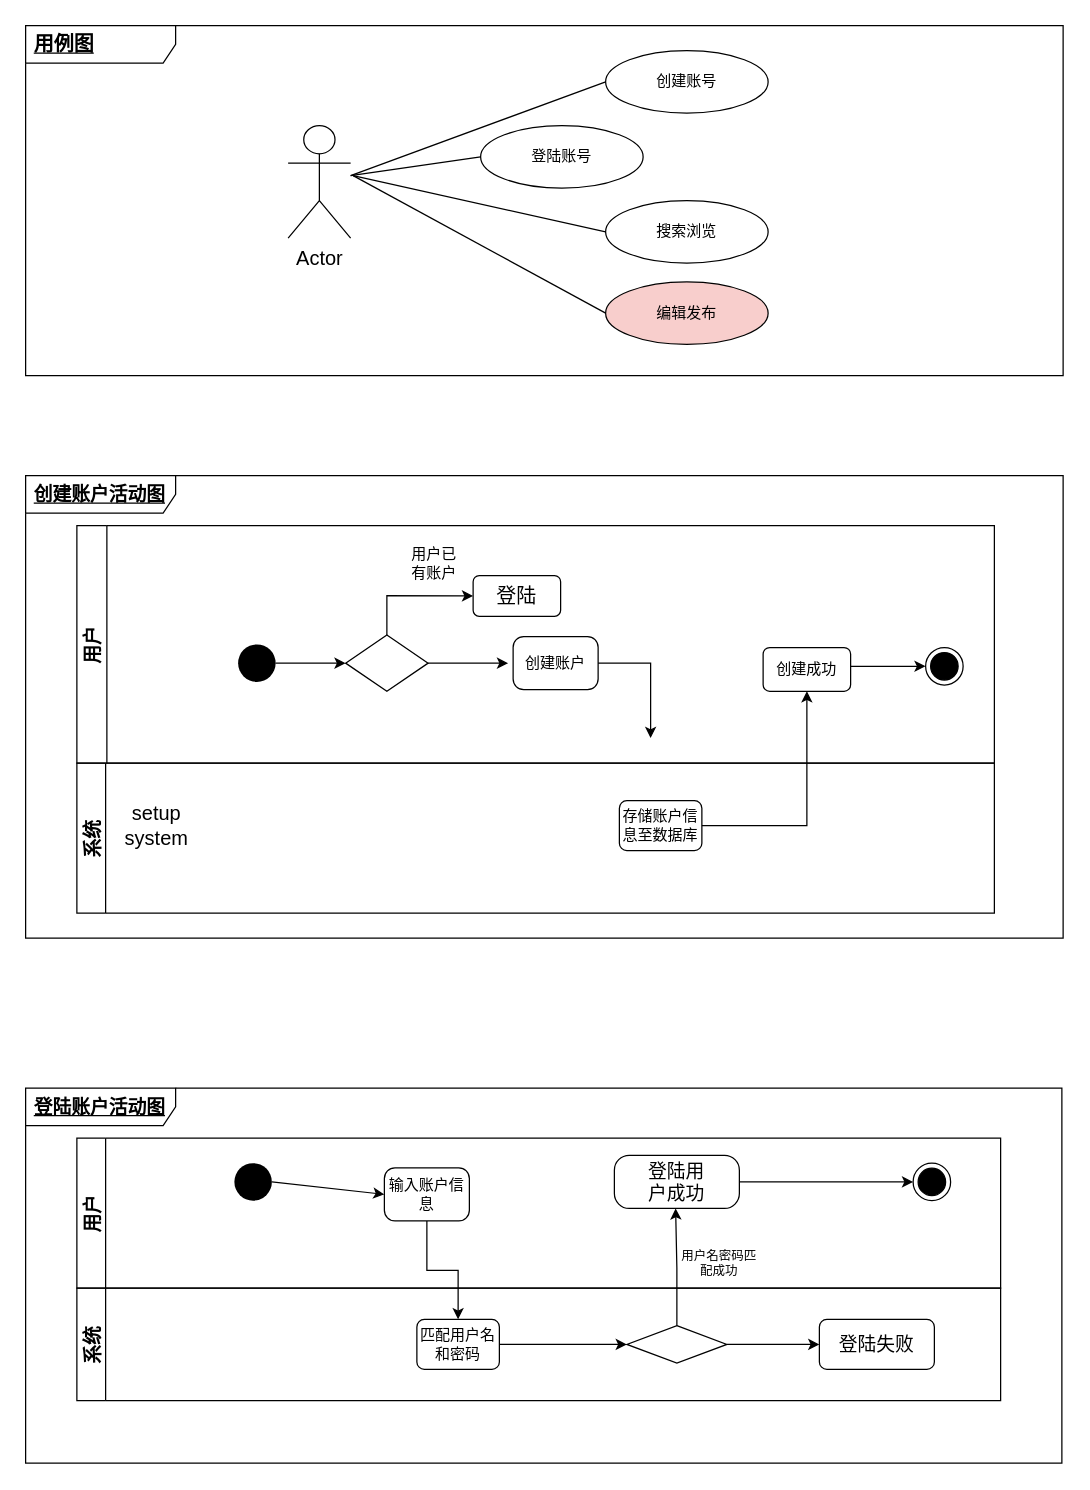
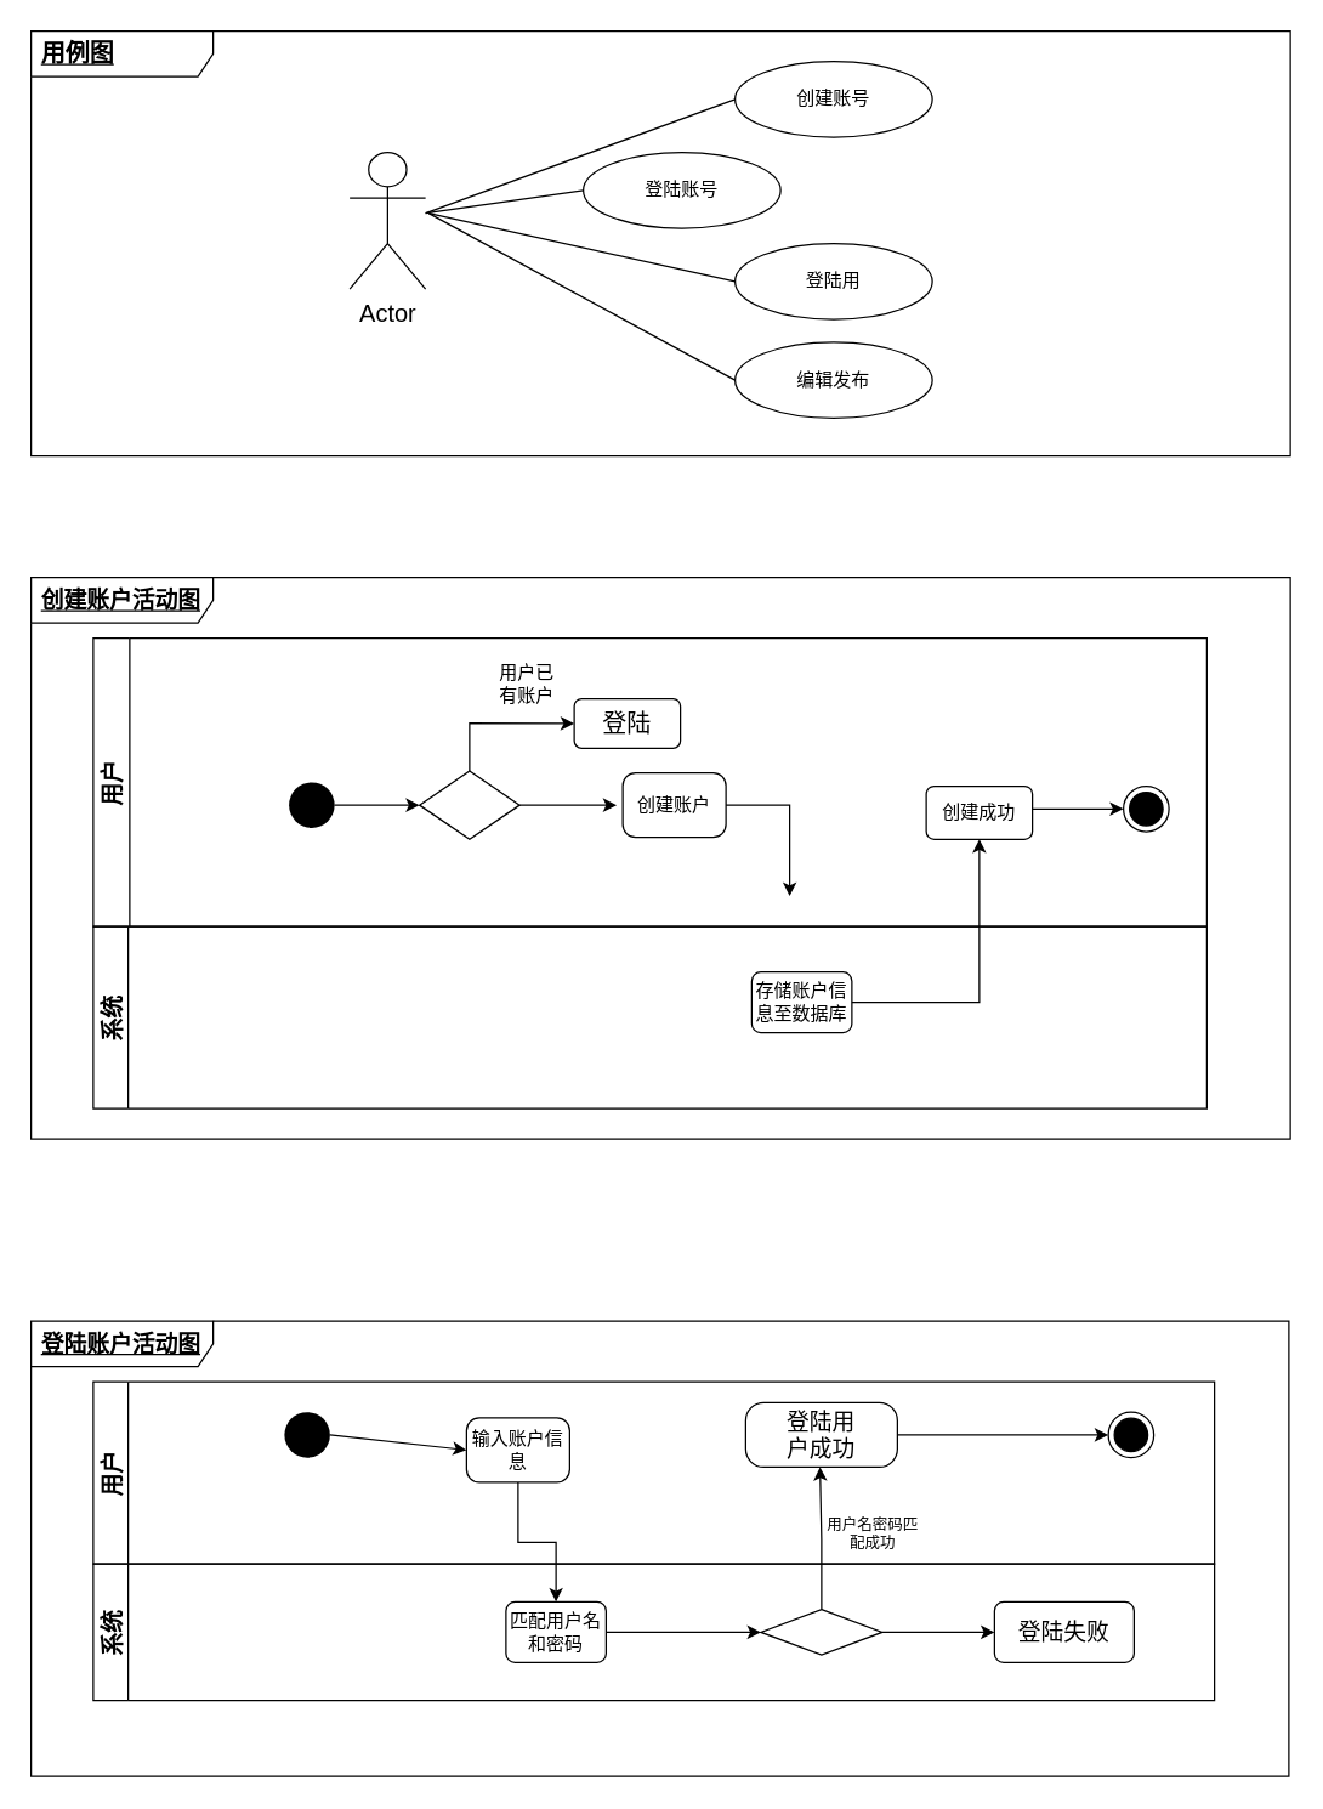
  <mxCell id="0" />
  <mxCell id="1" parent="0" />
  <mxCell id="2" value="" style="endArrow=none;html=1;rounded=0;entryX=0;entryY=0.5;entryDx=0;entryDy=0;" edge="1" parent="1" target="3"><mxGeometry width="50" height="50" relative="1" as="geometry"><mxPoint x="280" y="140" as="sourcePoint" /><mxPoint x="360.597" y="124.851" as="targetPoint" /></mxGeometry></mxCell>
  <mxCell id="3" value="创建账号" style="ellipse;whiteSpace=wrap;html=1;" vertex="1" parent="1"><mxGeometry x="484" y="40" width="130" height="50" as="geometry" /></mxCell>
  <mxCell id="4" value="登陆账号" style="ellipse;whiteSpace=wrap;html=1;" vertex="1" parent="1"><mxGeometry x="384" y="100" width="130" height="50" as="geometry" /></mxCell>
- <mxCell id="5" value="编辑发布" style="ellipse;whiteSpace=wrap;html=1;fillColor=#f8cecc;" vertex="1" parent="1"><mxGeometry x="484" y="225" width="130" height="50" as="geometry" /></mxCell>
+ <mxCell id="5" value="编辑发布" style="ellipse;whiteSpace=wrap;html=1;" vertex="1" parent="1"><mxGeometry x="484" y="225" width="130" height="50" as="geometry" /></mxCell>
  <mxCell id="6" value="" style="endArrow=none;html=1;rounded=0;exitX=1;exitY=0.333;exitDx=0;exitDy=0;exitPerimeter=0;entryX=0;entryY=0.5;entryDx=0;entryDy=0;" edge="1" parent="1" target="4"><mxGeometry width="50" height="50" relative="1" as="geometry"><mxPoint x="280" y="140" as="sourcePoint" /><mxPoint x="370" y="130" as="targetPoint" /><Array as="points" /></mxGeometry></mxCell>
- <mxCell id="7" value="搜索浏览" style="ellipse;whiteSpace=wrap;html=1;" vertex="1" parent="1"><mxGeometry x="484" y="160" width="130" height="50" as="geometry" /></mxCell>
+ <mxCell id="7" value="登陆用" style="ellipse;whiteSpace=wrap;html=1;" vertex="1" parent="1"><mxGeometry x="484" y="160" width="130" height="50" as="geometry" /></mxCell>
  <mxCell id="8" value="" style="endArrow=none;html=1;rounded=0;fontSize=16;entryX=0;entryY=0.5;entryDx=0;entryDy=0;" edge="1" parent="1" target="7"><mxGeometry width="50" height="50" relative="1" as="geometry"><mxPoint x="282" y="140" as="sourcePoint" /><mxPoint x="592" y="160" as="targetPoint" /></mxGeometry></mxCell>
  <mxCell id="9" value="" style="endArrow=none;html=1;rounded=0;fontSize=16;entryX=0;entryY=0.5;entryDx=0;entryDy=0;" edge="1" parent="1" target="5"><mxGeometry width="50" height="50" relative="1" as="geometry"><mxPoint x="282" y="140" as="sourcePoint" /><mxPoint x="612" y="175" as="targetPoint" /></mxGeometry></mxCell>
  <mxCell id="10" value="Actor" style="shape=umlActor;verticalLabelPosition=bottom;verticalAlign=top;html=1;fontSize=16;fillColor=none;" vertex="1" parent="1"><mxGeometry x="230" y="100" width="50" height="90" as="geometry" /></mxCell>
- <mxCell id="11" value="setup&lt;br&gt;system" style="text;html=1;strokeColor=none;fillColor=none;align=center;verticalAlign=middle;whiteSpace=wrap;rounded=0;fontSize=16;" vertex="1" parent="1"><mxGeometry x="95" y="645" width="60" height="30" as="geometry" /></mxCell>
  <mxCell id="12" value="存储账户信息至数据库" style="rounded=1;whiteSpace=wrap;html=1;fontSize=12;fillColor=none;" vertex="1" parent="1"><mxGeometry x="495" y="640" width="66" height="40" as="geometry" /></mxCell>
  <mxCell id="13" value="" style="endArrow=classic;html=1;rounded=0;fontSize=12;entryX=0.5;entryY=1;entryDx=0;entryDy=0;" edge="1" parent="1" target="39"><mxGeometry width="50" height="50" relative="1" as="geometry"><mxPoint x="561" y="660" as="sourcePoint" /><mxPoint x="655" y="660" as="targetPoint" /><Array as="points"><mxPoint x="645" y="660" /></Array></mxGeometry></mxCell>
  <mxCell id="14" value="" style="ellipse;fillColor=#000000;strokeColor=none;fontSize=16;" vertex="1" parent="1"><mxGeometry x="187" y="930" width="30" height="30" as="geometry" /></mxCell>
  <mxCell id="15" style="edgeStyle=orthogonalEdgeStyle;rounded=0;orthogonalLoop=1;jettySize=auto;html=1;exitX=0.5;exitY=1;exitDx=0;exitDy=0;entryX=0.5;entryY=0;entryDx=0;entryDy=0;fontSize=15;" edge="1" parent="1" source="16" target="18"><mxGeometry relative="1" as="geometry" /></mxCell>
  <mxCell id="16" value="输入账户信息" style="rounded=1;whiteSpace=wrap;html=1;fontSize=12;fillColor=none;arcSize=20;" vertex="1" parent="1"><mxGeometry x="307" y="933.75" width="68" height="42.5" as="geometry" /></mxCell>
  <mxCell id="17" style="edgeStyle=orthogonalEdgeStyle;rounded=0;orthogonalLoop=1;jettySize=auto;html=1;exitX=1;exitY=0.5;exitDx=0;exitDy=0;entryX=0;entryY=0.5;entryDx=0;entryDy=0;fontSize=15;" edge="1" parent="1" source="18" target="25"><mxGeometry relative="1" as="geometry" /></mxCell>
  <mxCell id="18" value="匹配用户名和密码" style="rounded=1;whiteSpace=wrap;html=1;fontSize=12;fillColor=none;" vertex="1" parent="1"><mxGeometry x="333" y="1055" width="66" height="40" as="geometry" /></mxCell>
  <mxCell id="19" value="" style="endArrow=classic;html=1;rounded=0;fontSize=12;entryX=0;entryY=0.5;entryDx=0;entryDy=0;" edge="1" parent="1" target="16"><mxGeometry width="50" height="50" relative="1" as="geometry"><mxPoint x="217" y="945" as="sourcePoint" /><mxPoint x="273" y="945" as="targetPoint" /></mxGeometry></mxCell>
  <mxCell id="20" value="" style="ellipse;html=1;shape=endState;fillColor=#000000;strokeColor=#000000;fontSize=12;" vertex="1" parent="1"><mxGeometry x="730" y="930" width="30" height="30" as="geometry" /></mxCell>
  <mxCell id="21" value="" style="endArrow=classic;html=1;rounded=0;fontSize=12;exitX=1;exitY=0.5;exitDx=0;exitDy=0;entryX=0;entryY=0.5;entryDx=0;entryDy=0;" edge="1" parent="1" source="22" target="20"><mxGeometry width="50" height="50" relative="1" as="geometry"><mxPoint x="604" y="945" as="sourcePoint" /><mxPoint x="664" y="945" as="targetPoint" /></mxGeometry></mxCell>
  <mxCell id="22" value="登陆用&lt;br&gt;户成功" style="rounded=1;whiteSpace=wrap;html=1;fontSize=15;fillColor=none;arcSize=28;" vertex="1" parent="1"><mxGeometry x="491" y="923.75" width="100" height="42.5" as="geometry" /></mxCell>
  <mxCell id="23" style="edgeStyle=orthogonalEdgeStyle;rounded=0;orthogonalLoop=1;jettySize=auto;html=1;exitX=0.5;exitY=0;exitDx=0;exitDy=0;fontSize=15;entryX=0.5;entryY=1;entryDx=0;entryDy=0;" edge="1" parent="1" source="25"><mxGeometry relative="1" as="geometry"><mxPoint x="540" y="966.25" as="targetPoint" /></mxGeometry></mxCell>
  <mxCell id="24" style="edgeStyle=orthogonalEdgeStyle;rounded=0;orthogonalLoop=1;jettySize=auto;html=1;exitX=1;exitY=0.5;exitDx=0;exitDy=0;fontSize=10;" edge="1" parent="1" source="25" target="27"><mxGeometry relative="1" as="geometry"><mxPoint x="631" y="1074.529" as="targetPoint" /></mxGeometry></mxCell>
  <mxCell id="25" value="" style="rhombus;whiteSpace=wrap;html=1;fontSize=15;fillColor=none;" vertex="1" parent="1"><mxGeometry x="501" y="1060" width="80" height="30" as="geometry" /></mxCell>
  <mxCell id="26" value="用户名密码匹配成功" style="text;html=1;strokeColor=none;fillColor=none;align=center;verticalAlign=middle;whiteSpace=wrap;rounded=0;fontSize=10;" vertex="1" parent="1"><mxGeometry x="540" y="995" width="70" height="30" as="geometry" /></mxCell>
  <mxCell id="27" value="&lt;font style=&quot;font-size: 15px;&quot;&gt;登陆失败&lt;/font&gt;" style="rounded=1;whiteSpace=wrap;html=1;fontSize=10;fillColor=none;" vertex="1" parent="1"><mxGeometry x="655" y="1055" width="92" height="40" as="geometry" /></mxCell>
  <mxCell id="28" value="用户" style="swimlane;horizontal=0;fontSize=15;fillColor=none;startSize=24;" vertex="1" parent="1"><mxGeometry x="61" y="420" width="734" height="190" as="geometry" /></mxCell>
  <mxCell id="29" value="" style="ellipse;fillColor=#000000;strokeColor=none;fontSize=16;" vertex="1" parent="28"><mxGeometry x="129" y="95" width="30" height="30" as="geometry" /></mxCell>
  <mxCell id="30" value="" style="rhombus;whiteSpace=wrap;html=1;fontSize=16;fillColor=none;" vertex="1" parent="28"><mxGeometry x="215" y="87.5" width="66" height="45" as="geometry" /></mxCell>
  <mxCell id="31" value="" style="endArrow=classic;html=1;rounded=0;fontSize=16;exitX=0.5;exitY=0;exitDx=0;exitDy=0;entryX=0;entryY=0.5;entryDx=0;entryDy=0;" edge="1" parent="28" source="30" target="32"><mxGeometry width="50" height="50" relative="1" as="geometry"><mxPoint x="248" y="47.5" as="sourcePoint" /><mxPoint x="315" y="20" as="targetPoint" /><Array as="points"><mxPoint x="248" y="56" /></Array></mxGeometry></mxCell>
  <mxCell id="32" value="登陆" style="rounded=1;whiteSpace=wrap;html=1;fontSize=16;fillColor=none;" vertex="1" parent="28"><mxGeometry x="317" y="40" width="70" height="32.5" as="geometry" /></mxCell>
  <mxCell id="33" value="用户已有账户" style="text;html=1;strokeColor=none;fillColor=none;align=center;verticalAlign=middle;whiteSpace=wrap;rounded=0;fontSize=12;" vertex="1" parent="28"><mxGeometry x="264" y="10" width="44" height="40" as="geometry" /></mxCell>
  <mxCell id="34" value="" style="endArrow=classic;html=1;rounded=0;fontSize=12;exitX=1;exitY=0.5;exitDx=0;exitDy=0;" edge="1" parent="28" source="30"><mxGeometry width="50" height="50" relative="1" as="geometry"><mxPoint x="295" y="160" as="sourcePoint" /><mxPoint x="345" y="110" as="targetPoint" /></mxGeometry></mxCell>
  <mxCell id="35" value="创建账户" style="rounded=1;whiteSpace=wrap;html=1;fontSize=12;fillColor=none;arcSize=20;" vertex="1" parent="28"><mxGeometry x="349" y="88.75" width="68" height="42.5" as="geometry" /></mxCell>
  <mxCell id="36" value="" style="endArrow=classic;html=1;rounded=0;fontSize=12;exitX=1;exitY=0.5;exitDx=0;exitDy=0;" edge="1" parent="28" source="35"><mxGeometry width="50" height="50" relative="1" as="geometry"><mxPoint x="379" y="160" as="sourcePoint" /><mxPoint x="459" y="170" as="targetPoint" /><Array as="points"><mxPoint x="459" y="110" /></Array></mxGeometry></mxCell>
  <mxCell id="37" value="" style="endArrow=classic;html=1;rounded=0;fontSize=12;" edge="1" parent="28" target="30"><mxGeometry width="50" height="50" relative="1" as="geometry"><mxPoint x="159" y="110" as="sourcePoint" /><mxPoint x="209" y="60" as="targetPoint" /></mxGeometry></mxCell>
  <mxCell id="38" value="" style="ellipse;html=1;shape=endState;fillColor=#000000;strokeColor=#000000;fontSize=12;" vertex="1" parent="28"><mxGeometry x="679" y="97.5" width="30" height="30" as="geometry" /></mxCell>
  <mxCell id="39" value="创建成功" style="rounded=1;whiteSpace=wrap;html=1;fontSize=12;fillColor=none;" vertex="1" parent="28"><mxGeometry x="549" y="97.5" width="70" height="35" as="geometry" /></mxCell>
  <mxCell id="40" value="" style="endArrow=classic;html=1;rounded=0;fontSize=12;" edge="1" parent="28"><mxGeometry width="50" height="50" relative="1" as="geometry"><mxPoint x="619" y="112.5" as="sourcePoint" /><mxPoint x="679" y="112.5" as="targetPoint" /></mxGeometry></mxCell>
  <mxCell id="41" value="系统" style="swimlane;horizontal=0;fontSize=15;fillColor=none;" vertex="1" parent="1"><mxGeometry x="61" y="610" width="734" height="120" as="geometry" /></mxCell>
  <mxCell id="42" value="&lt;span style=&quot;font-weight: 700; text-align: center; text-decoration-line: underline;&quot;&gt;创建账户活动图&lt;/span&gt;" style="shape=umlFrame;whiteSpace=wrap;html=1;width=120;height=30;boundedLbl=1;verticalAlign=middle;align=left;spacingLeft=5;fontSize=15;fillColor=none;" vertex="1" parent="1"><mxGeometry x="20" y="380" width="830" height="370" as="geometry" /></mxCell>
  <mxCell id="43" value="&lt;b style=&quot;font-size: 16px; text-align: center;&quot;&gt;&lt;u&gt;用例图&lt;/u&gt;&lt;/b&gt;" style="shape=umlFrame;whiteSpace=wrap;html=1;width=120;height=30;boundedLbl=1;verticalAlign=middle;align=left;spacingLeft=5;fontSize=15;fillColor=none;" vertex="1" parent="1"><mxGeometry x="20" y="20" width="830" height="280" as="geometry" /></mxCell>
  <mxCell id="44" value="用户" style="swimlane;horizontal=0;fontSize=15;fillColor=none;startSize=23;" vertex="1" parent="1"><mxGeometry x="61" y="910" width="739" height="120" as="geometry" /></mxCell>
  <mxCell id="45" value="系统" style="swimlane;horizontal=0;fontSize=15;fillColor=none;" vertex="1" parent="1"><mxGeometry x="61" y="1030" width="739" height="90" as="geometry" /></mxCell>
  <mxCell id="46" value="&lt;span style=&quot;font-weight: 700; text-align: center; text-decoration-line: underline;&quot;&gt;登陆账户活动图&lt;/span&gt;" style="shape=umlFrame;whiteSpace=wrap;html=1;width=120;height=30;boundedLbl=1;verticalAlign=middle;align=left;spacingLeft=5;fontSize=15;fillColor=none;" vertex="1" parent="1"><mxGeometry x="20" y="870" width="829" height="300" as="geometry" /></mxCell>
